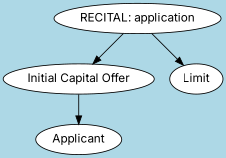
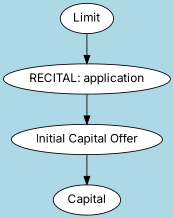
  digraph {
    bgcolor=lightblue
    concentrate=false
    fontname=Inter
    splines=true
    node [fillcolor=white fontname=Inter shape=oval style=filled]
    edge [fontname=Inter]
    "RECITAL: application"
    "Initial Capital Offer"
    Limit
-   Applicant
+   Applicant [label=Capital]
    "RECITAL: application" -> "Initial Capital Offer"
-   "RECITAL: application" -> Limit
+   Limit -> "RECITAL: application"
    "Initial Capital Offer" -> Applicant
  }
